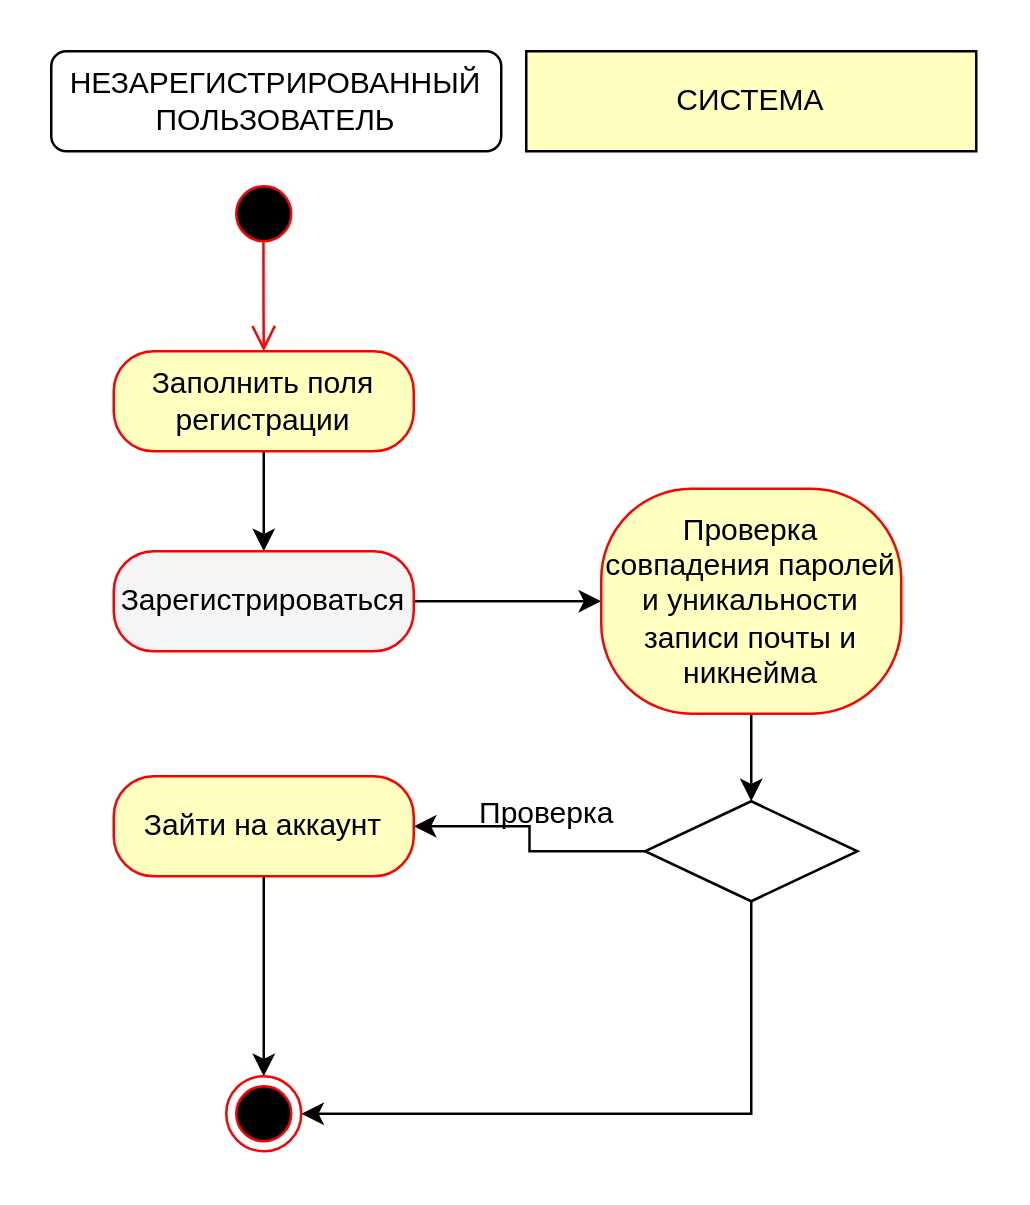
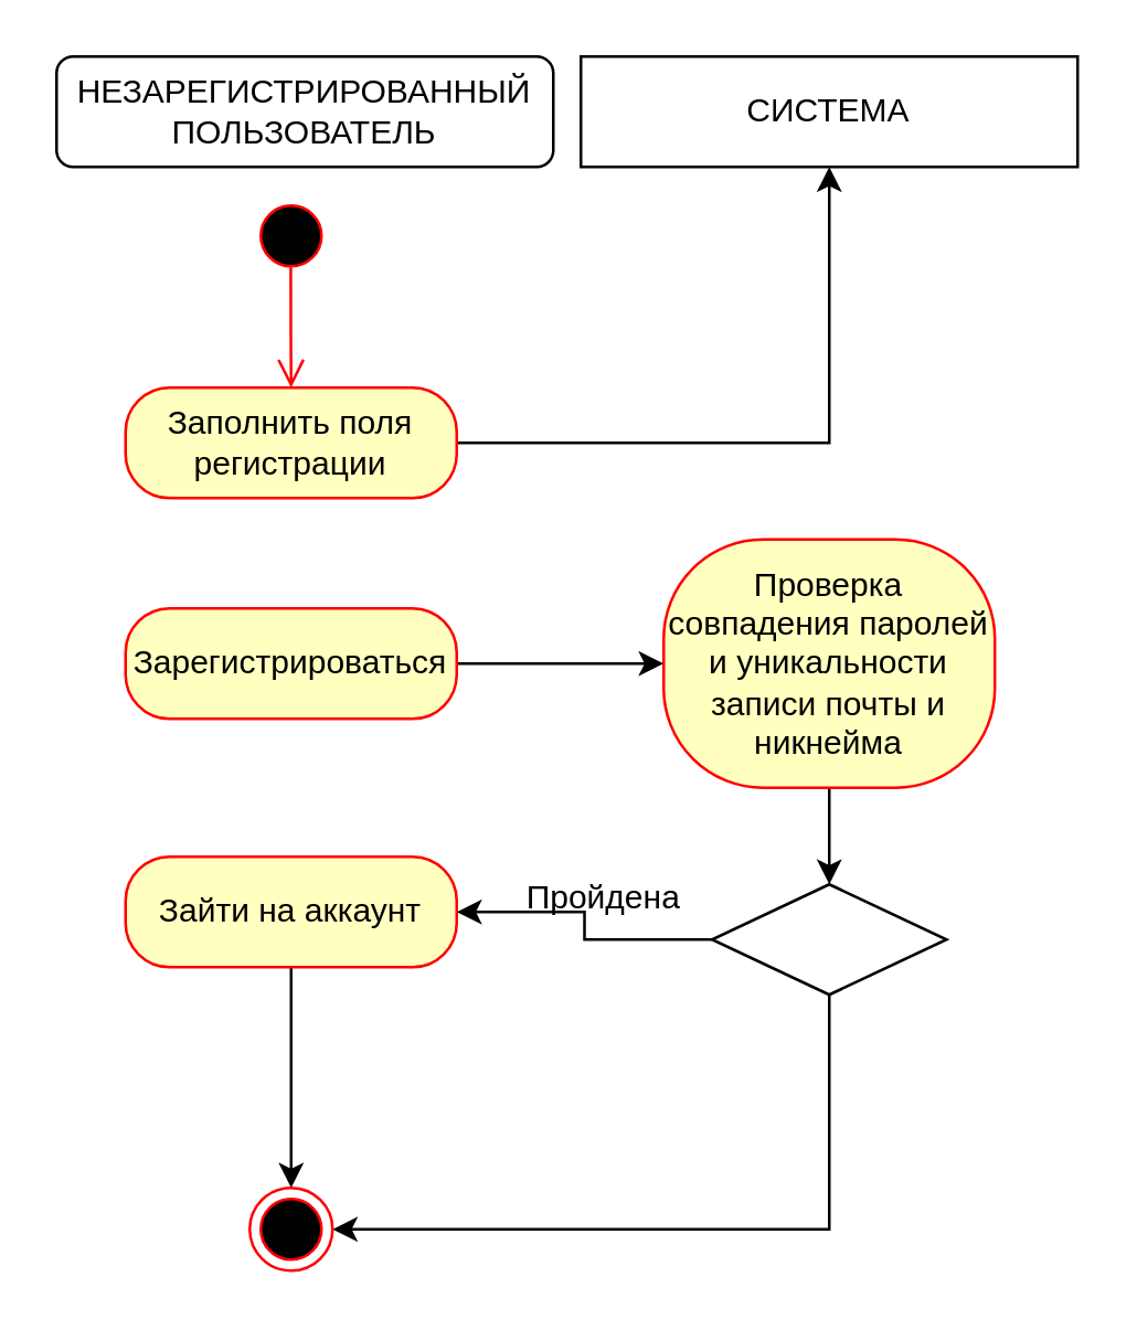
  <mxCell id="0" />
  <mxCell id="1" parent="0" />
  <mxCell id="2" value="НЕЗАРЕГИСТРИРОВАННЫЙ ПОЛЬЗОВАТЕЛЬ" style="whiteSpace=wrap;html=1;rounded=1;" vertex="1" parent="1"><mxGeometry x="20" y="20" width="180" height="40" as="geometry" /></mxCell>
- <mxCell id="3" value="СИСТЕМА" style="rounded=0;whiteSpace=wrap;html=1;fillColor=#ffffc0;" vertex="1" parent="1"><mxGeometry x="210" y="20" width="180" height="40" as="geometry" /></mxCell>
+ <mxCell id="3" value="СИСТЕМА" style="rounded=0;whiteSpace=wrap;html=1;" vertex="1" parent="1"><mxGeometry x="210" y="20" width="180" height="40" as="geometry" /></mxCell>
  <mxCell id="4" value="" style="ellipse;html=1;shape=startState;fillColor=#000000;strokeColor=#ff0000;" vertex="1" parent="1"><mxGeometry x="90" y="70" width="30" height="30" as="geometry" /></mxCell>
  <mxCell id="5" value="" style="edgeStyle=orthogonalEdgeStyle;html=1;verticalAlign=bottom;endArrow=open;endSize=8;strokeColor=light-dark(#FF0000,#FFFFFF);rounded=0;exitX=0.496;exitY=0.881;exitDx=0;exitDy=0;exitPerimeter=0;" edge="1" source="4" parent="1"><mxGeometry relative="1" as="geometry"><mxPoint x="105" y="140" as="targetPoint" /></mxGeometry></mxCell>
- <mxCell id="6" style="edgeStyle=orthogonalEdgeStyle;rounded=0;orthogonalLoop=1;jettySize=auto;html=1;entryX=0.5;entryY=0;entryDx=0;entryDy=0;" edge="1" parent="1" source="7" target="9"><mxGeometry relative="1" as="geometry" /></mxCell>
+ <mxCell id="6" style="edgeStyle=orthogonalEdgeStyle;rounded=0;orthogonalLoop=1;jettySize=auto;html=1;" edge="1" parent="1" source="7" target="3"><mxGeometry relative="1" as="geometry" /></mxCell>
  <mxCell id="7" value="Заполнить поля регистрации" style="rounded=1;whiteSpace=wrap;html=1;arcSize=40;fontColor=#000000;fillColor=#ffffc0;strokeColor=#ff0000;" vertex="1" parent="1"><mxGeometry x="45" y="140" width="120" height="40" as="geometry" /></mxCell>
  <mxCell id="8" style="edgeStyle=orthogonalEdgeStyle;rounded=0;orthogonalLoop=1;jettySize=auto;html=1;entryX=0;entryY=0.5;entryDx=0;entryDy=0;" edge="1" parent="1" source="9" target="11"><mxGeometry relative="1" as="geometry" /></mxCell>
- <mxCell id="9" value="Зарегистрироваться" style="rounded=1;whiteSpace=wrap;html=1;arcSize=40;fontColor=#000000;fillColor=#f5f5f5;strokeColor=#ff0000;" vertex="1" parent="1"><mxGeometry x="45" y="220" width="120" height="40" as="geometry" /></mxCell>
+ <mxCell id="9" value="Зарегистрироваться" style="rounded=1;whiteSpace=wrap;html=1;arcSize=40;fontColor=#000000;fillColor=#ffffc0;strokeColor=#ff0000;" vertex="1" parent="1"><mxGeometry x="45" y="220" width="120" height="40" as="geometry" /></mxCell>
  <mxCell id="10" style="edgeStyle=orthogonalEdgeStyle;rounded=0;orthogonalLoop=1;jettySize=auto;html=1;entryX=0.5;entryY=0;entryDx=0;entryDy=0;" edge="1" parent="1" source="11" target="14"><mxGeometry relative="1" as="geometry" /></mxCell>
  <mxCell id="11" value="Проверка совпадения паролей и уникальности записи почты и никнейма" style="rounded=1;whiteSpace=wrap;html=1;arcSize=40;fontColor=#000000;fillColor=#ffffc0;strokeColor=#ff0000;" vertex="1" parent="1"><mxGeometry x="240" y="195" width="120" height="90" as="geometry" /></mxCell>
  <mxCell id="12" style="edgeStyle=orthogonalEdgeStyle;rounded=0;orthogonalLoop=1;jettySize=auto;html=1;entryX=1;entryY=0.5;entryDx=0;entryDy=0;" edge="1" parent="1" source="14" target="16"><mxGeometry relative="1" as="geometry"><mxPoint x="160" y="340" as="targetPoint" /></mxGeometry></mxCell>
  <mxCell id="13" style="edgeStyle=orthogonalEdgeStyle;rounded=0;orthogonalLoop=1;jettySize=auto;html=1;entryX=1;entryY=0.5;entryDx=0;entryDy=0;" edge="1" parent="1" source="14" target="17"><mxGeometry relative="1" as="geometry"><Array as="points"><mxPoint x="300" y="445" /></Array></mxGeometry></mxCell>
  <mxCell id="14" value="" style="rhombus;whiteSpace=wrap;html=1;" vertex="1" parent="1"><mxGeometry x="257.5" y="320" width="85" height="40" as="geometry" /></mxCell>
  <mxCell id="15" style="edgeStyle=orthogonalEdgeStyle;rounded=0;orthogonalLoop=1;jettySize=auto;html=1;entryX=0.5;entryY=0;entryDx=0;entryDy=0;" edge="1" parent="1" source="16" target="17"><mxGeometry relative="1" as="geometry" /></mxCell>
  <mxCell id="16" value="Зайти на аккаунт" style="rounded=1;whiteSpace=wrap;html=1;arcSize=40;fontColor=#000000;fillColor=#ffffc0;strokeColor=#ff0000;" vertex="1" parent="1"><mxGeometry x="45" y="310" width="120" height="40" as="geometry" /></mxCell>
  <mxCell id="17" value="" style="ellipse;html=1;shape=endState;fillColor=#000000;strokeColor=#ff0000;" vertex="1" parent="1"><mxGeometry x="90" y="430" width="30" height="30" as="geometry" /></mxCell>
- <mxCell id="18" value="Проверка" style="text;html=1;align=center;verticalAlign=middle;resizable=0;points=[];autosize=1;strokeColor=none;fillColor=none;" vertex="1" parent="1"><mxGeometry x="177.5" y="310" width="80" height="30" as="geometry" /></mxCell>
+ <mxCell id="18" value="Пройдена" style="text;html=1;align=center;verticalAlign=middle;resizable=0;points=[];autosize=1;strokeColor=none;fillColor=none;" vertex="1" parent="1"><mxGeometry x="177.5" y="310" width="80" height="30" as="geometry" /></mxCell>
